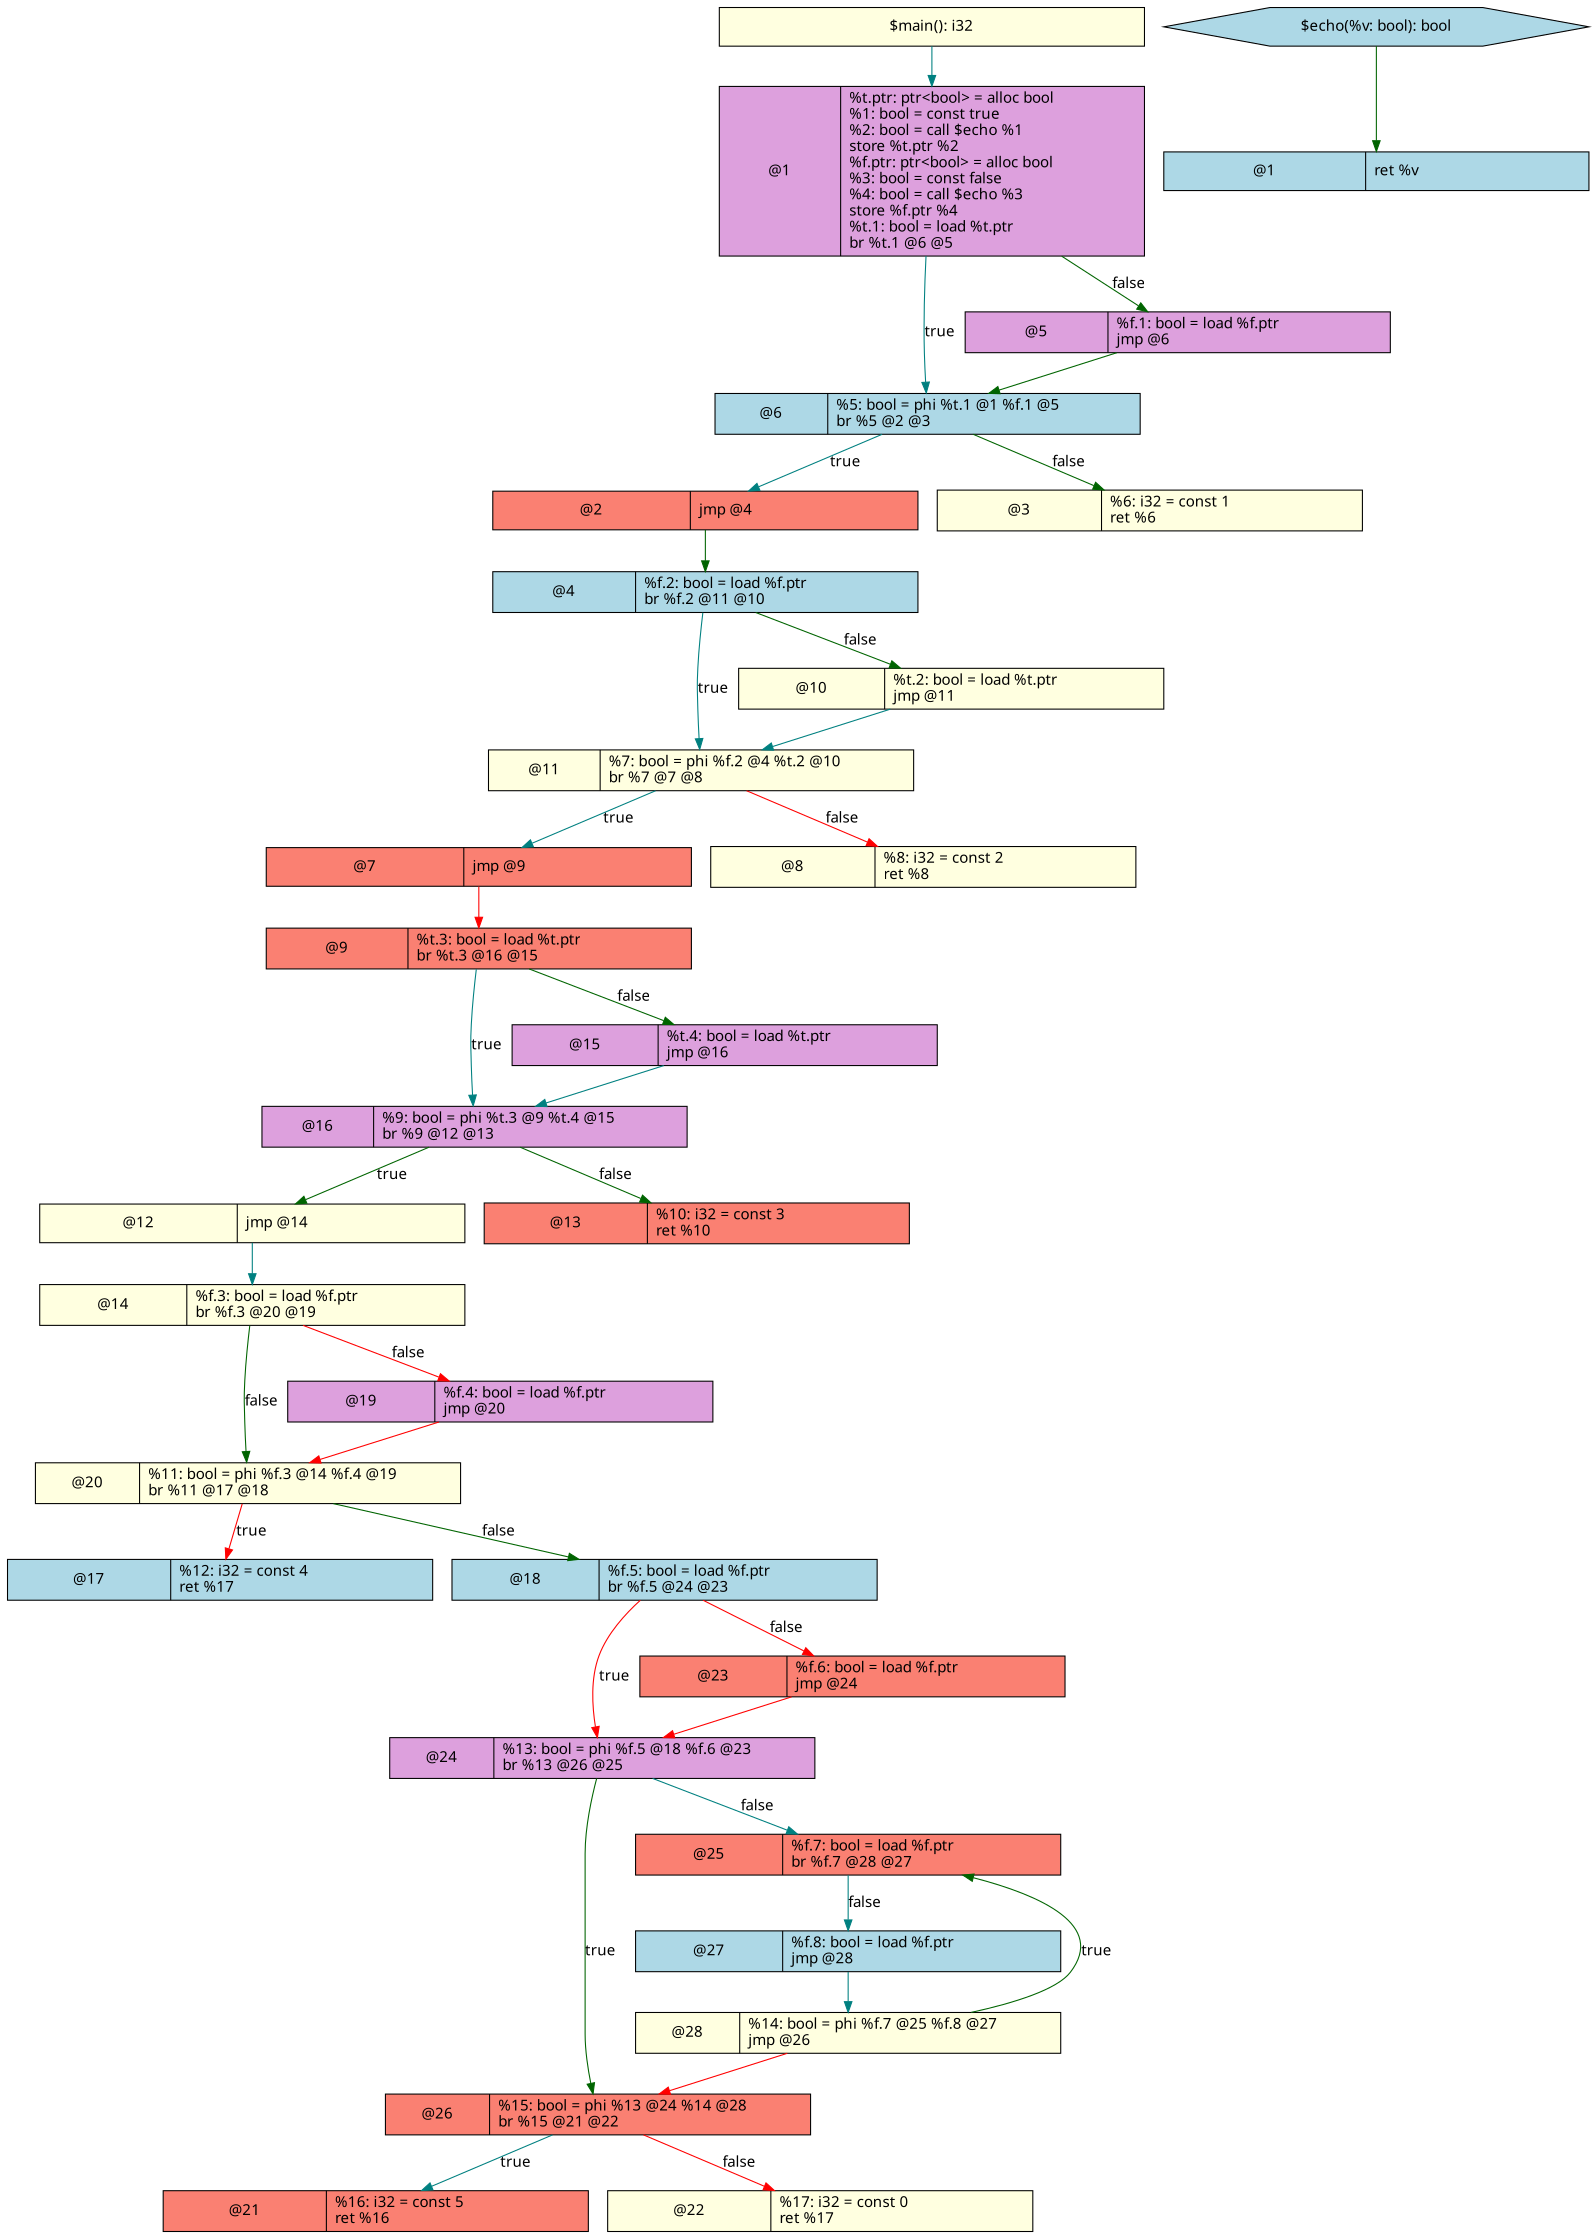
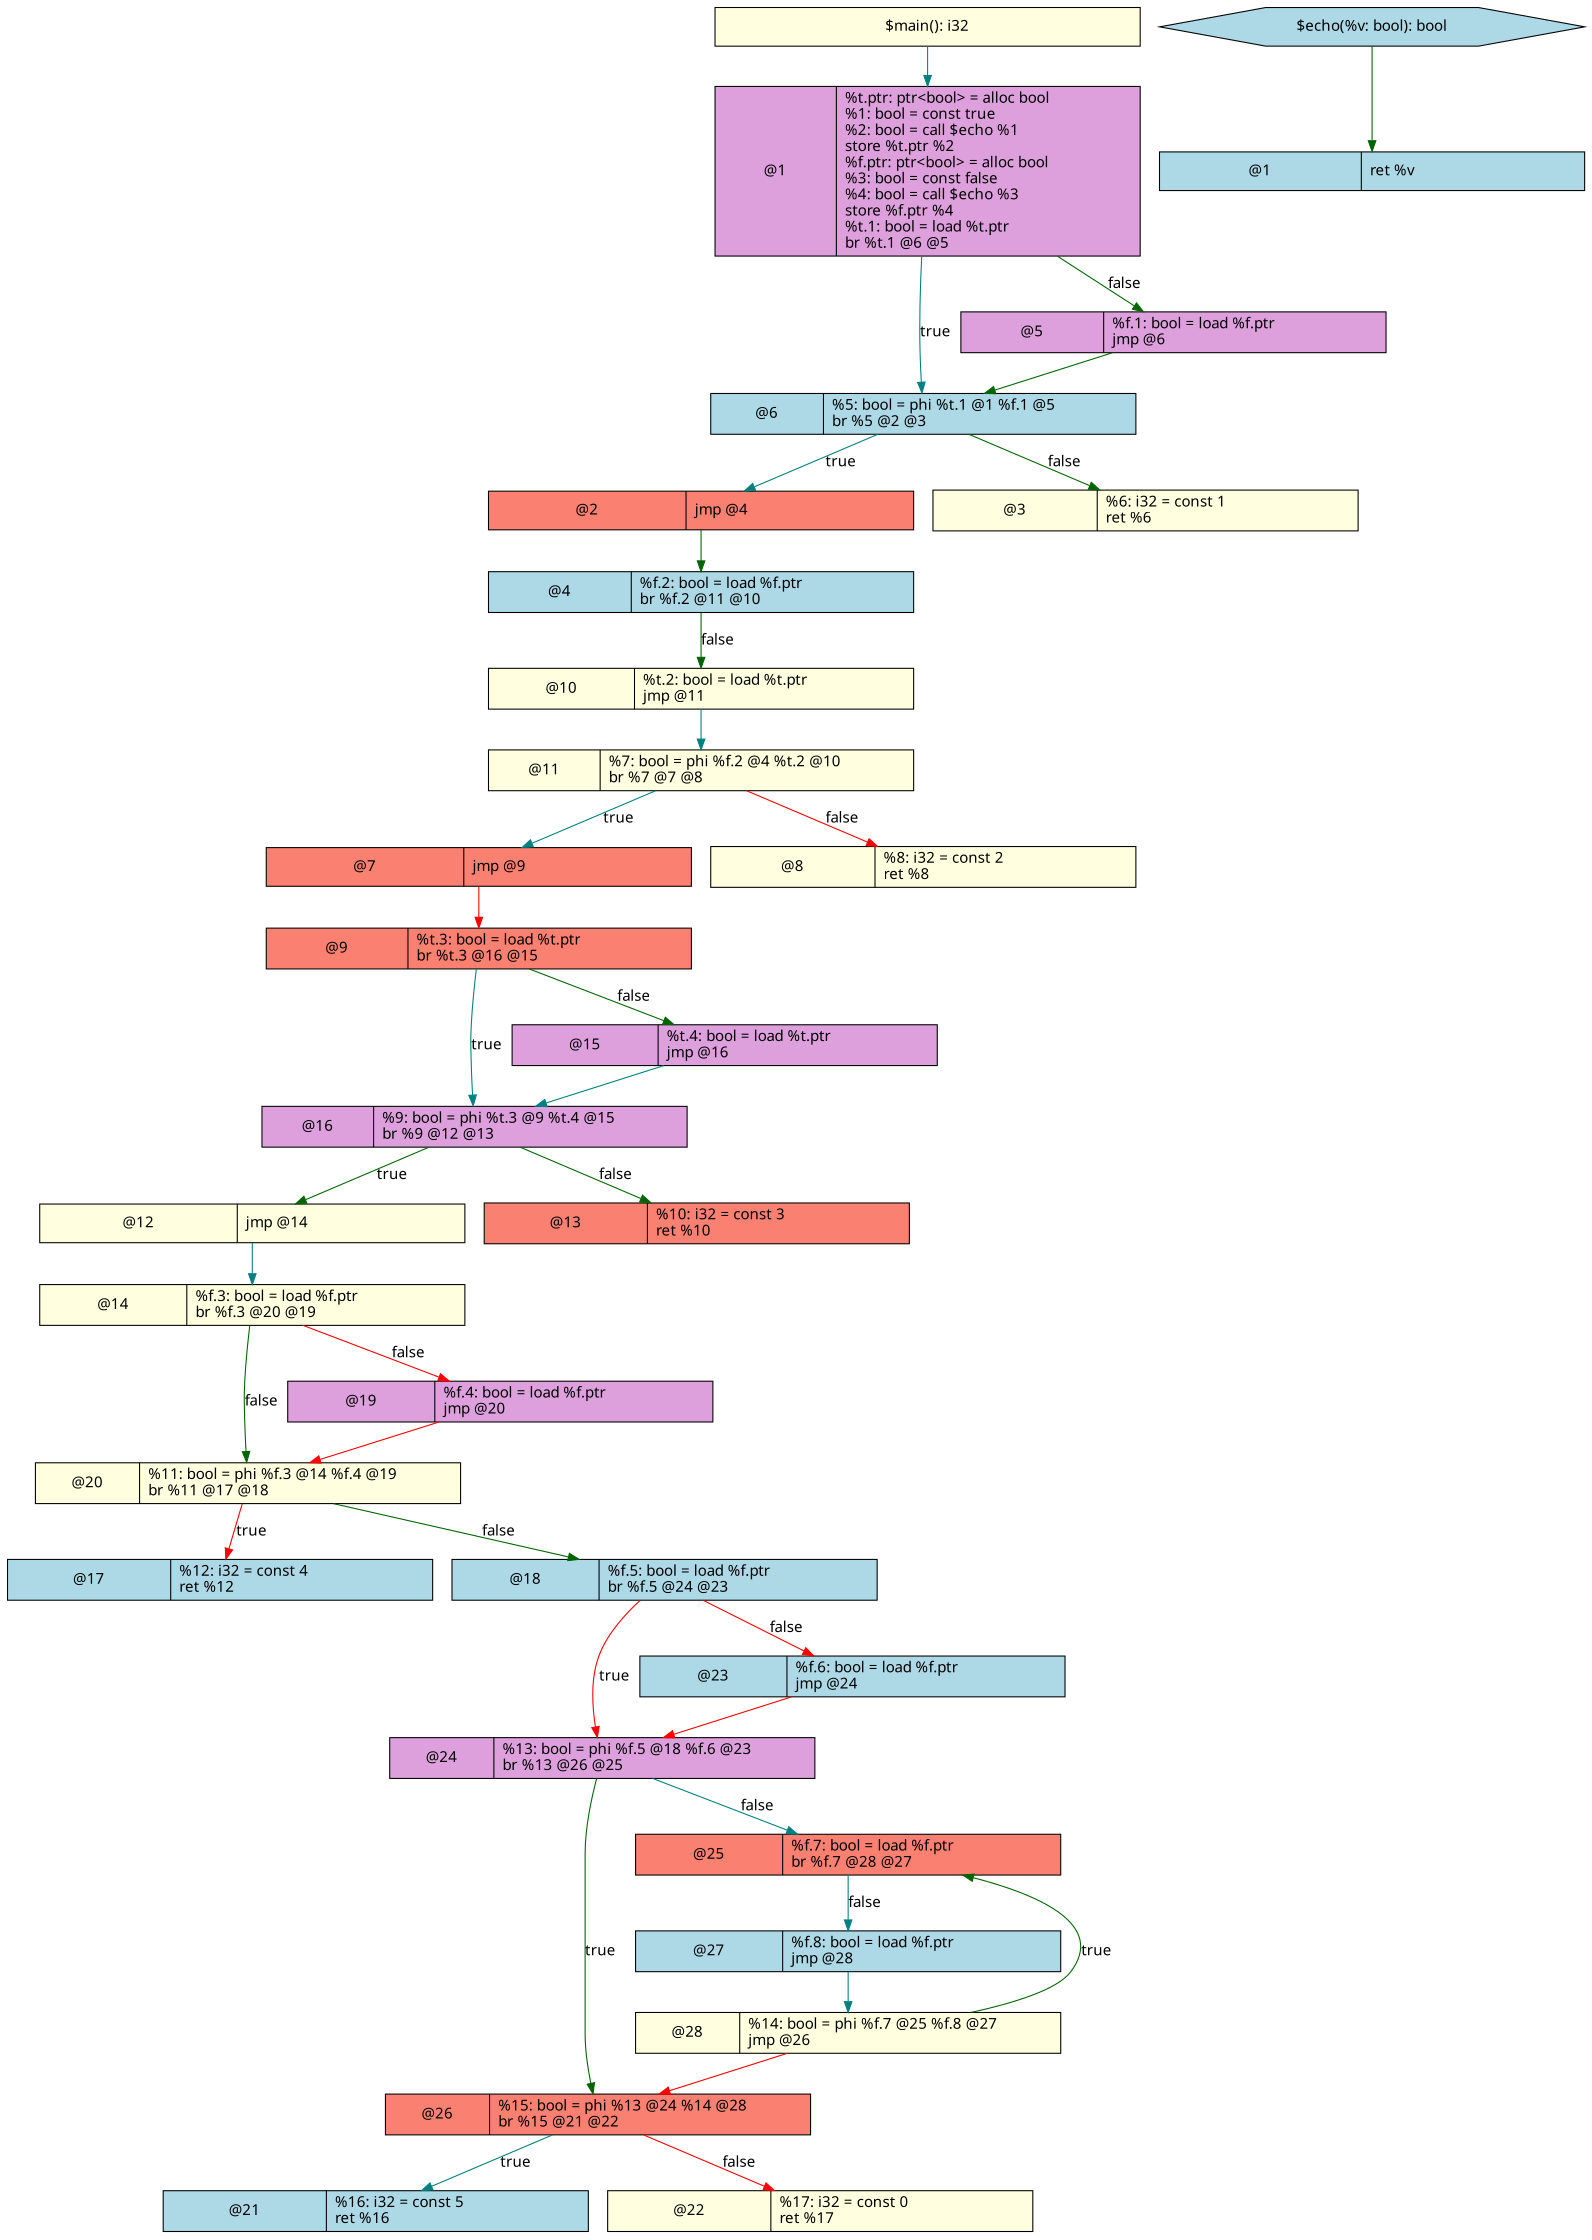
  digraph {
    fontname="Noto Sans"
    node [fillcolor=lightyellow fontname="Noto Sans" shape=record style=filled]
    edge [color=teal fontname="Noto Sans"]
    n1 [fillcolor=plum label="@1|%t.ptr: ptr&lt;bool&gt; = alloc bool\l%1: bool = const true\l%2: bool = call $echo %1\lstore %t.ptr %2\l%f.ptr: ptr&lt;bool&gt; = alloc bool\l%3: bool = const false\l%4: bool = call $echo %3\lstore %f.ptr %4\l%t.1: bool = load %t.ptr\lbr %t.1 @6 @5\l" width=5.5]
    n2 [fillcolor=lightblue label="@6|%5: bool = phi %t.1 @1 %f.1 @5\lbr %5 @2 @3\l" width=5.5]
    n3 [fillcolor=plum label="@5|%f.1: bool = load %f.ptr\ljmp @6\l" width=5.5]
    "$main(): i32" [shape=box width=5.5]
    n5 [fillcolor=salmon label="@2|jmp @4\l" width=5.5]
    n6 [label="@3|%6: i32 = const 1\lret %6\l" width=5.5]
    n7 [fillcolor=lightblue label="@4|%f.2: bool = load %f.ptr\lbr %f.2 @11 @10\l" width=5.5]
    n8 [label="@11|%7: bool = phi %f.2 @4 %t.2 @10\lbr %7 @7 @8\l" width=5.5]
    n9 [label="@10|%t.2: bool = load %t.ptr\ljmp @11\l" width=5.5]
    n10 [fillcolor=salmon label="@7|jmp @9\l" width=5.5]
    n11 [label="@8|%8: i32 = const 2\lret %8\l" width=5.5]
    n12 [fillcolor=salmon label="@9|%t.3: bool = load %t.ptr\lbr %t.3 @16 @15\l" width=5.5]
    n13 [fillcolor=plum label="@16|%9: bool = phi %t.3 @9 %t.4 @15\lbr %9 @12 @13\l" width=5.5]
    n14 [fillcolor=plum label="@15|%t.4: bool = load %t.ptr\ljmp @16\l" width=5.5]
    n15 [label="@12|jmp @14\l" width=5.5]
    n16 [fillcolor=salmon label="@13|%10: i32 = const 3\lret %10\l" width=5.5]
    n17 [label="@14|%f.3: bool = load %f.ptr\lbr %f.3 @20 @19\l" width=5.5]
    n18 [label="@20|%11: bool = phi %f.3 @14 %f.4 @19\lbr %11 @17 @18\l" width=5.5]
    n19 [fillcolor=plum label="@19|%f.4: bool = load %f.ptr\ljmp @20\l" width=5.5]
-   n20 [fillcolor=lightblue label="@17|%12: i32 = const 4\lret %17\l" width=5.5]
+   n20 [fillcolor=lightblue label="@17|%12: i32 = const 4\lret %12\l" width=5.5]
    n21 [fillcolor=lightblue label="@18|%f.5: bool = load %f.ptr\lbr %f.5 @24 @23\l" width=5.5]
    n22 [fillcolor=plum label="@24|%13: bool = phi %f.5 @18 %f.6 @23\lbr %13 @26 @25\l" width=5.5]
-   n23 [fillcolor=salmon label="@23|%f.6: bool = load %f.ptr\ljmp @24\l" width=5.5]
+   n23 [fillcolor=lightblue label="@23|%f.6: bool = load %f.ptr\ljmp @24\l" width=5.5]
    n24 [fillcolor=salmon label="@26|%15: bool = phi %13 @24 %14 @28\lbr %15 @21 @22\l" width=5.5]
    n25 [fillcolor=salmon label="@25|%f.7: bool = load %f.ptr\lbr %f.7 @28 @27\l" width=5.5]
-   n26 [fillcolor=salmon label="@21|%16: i32 = const 5\lret %16\l" width=5.5]
+   n26 [fillcolor=lightblue label="@21|%16: i32 = const 5\lret %16\l" width=5.5]
    n27 [label="@22|%17: i32 = const 0\lret %17\l" width=5.5]
    n28 [fillcolor=lightblue label="@27|%f.8: bool = load %f.ptr\ljmp @28\l" width=5.5]
    n29 [label="@28|%14: bool = phi %f.7 @25 %f.8 @27\ljmp @26\l" width=5.5]
    n30 [fillcolor=lightblue label="@1|ret %v\l" width=5.5]
    "$echo(%v: bool): bool" [fillcolor=lightblue shape=hexagon width=5.5]
    n1 -> n2 [label=true]
    n1 -> n3 [color=darkgreen label=false]
    n2 -> n5 [label=true]
    n2 -> n6 [color=darkgreen label=false]
    n3 -> n2 [color=darkgreen]
    "$main(): i32" -> n1
    n5 -> n7 [color=darkgreen]
-   n7 -> n8 [label=true]
    n7 -> n9 [color=darkgreen label=false]
    n8 -> n10 [label=true]
    n8 -> n11 [color=red label=false]
    n9 -> n8
    n10 -> n12 [color=red]
    n12 -> n13 [label=true]
    n12 -> n14 [color=darkgreen label=false]
    n13 -> n15 [color=darkgreen label=true]
    n13 -> n16 [color=darkgreen label=false]
    n14 -> n13
    n15 -> n17
    n17 -> n18 [color=darkgreen label=false]
    n17 -> n19 [color=red label=false]
    n18 -> n20 [color=red label=true]
    n18 -> n21 [color=darkgreen label=false]
    n19 -> n18 [color=red]
    n21 -> n22 [color=red label=true]
    n21 -> n23 [color=red label=false]
    n22 -> n24 [color=darkgreen label=true]
    n22 -> n25 [label=false]
    n23 -> n22 [color=red]
    n24 -> n26 [label=true]
    n24 -> n27 [color=red label=false]
    n25 -> n28 [label=false]
    n28 -> n29
    n29 -> n24 [color=red]
    n29 -> n25 [color=darkgreen label=true]
    "$echo(%v: bool): bool" -> n30 [color=darkgreen]
  }
